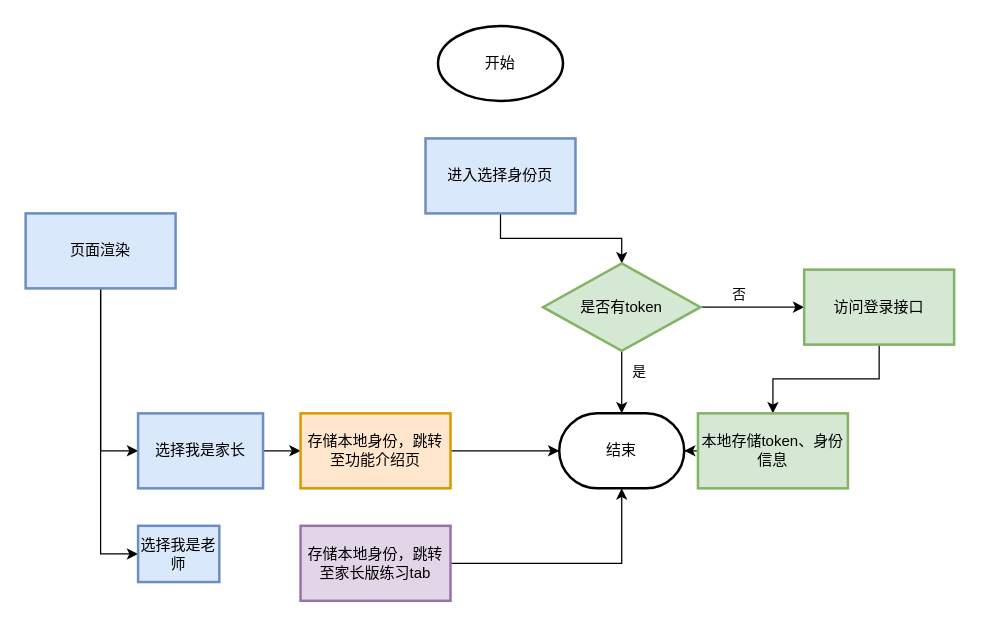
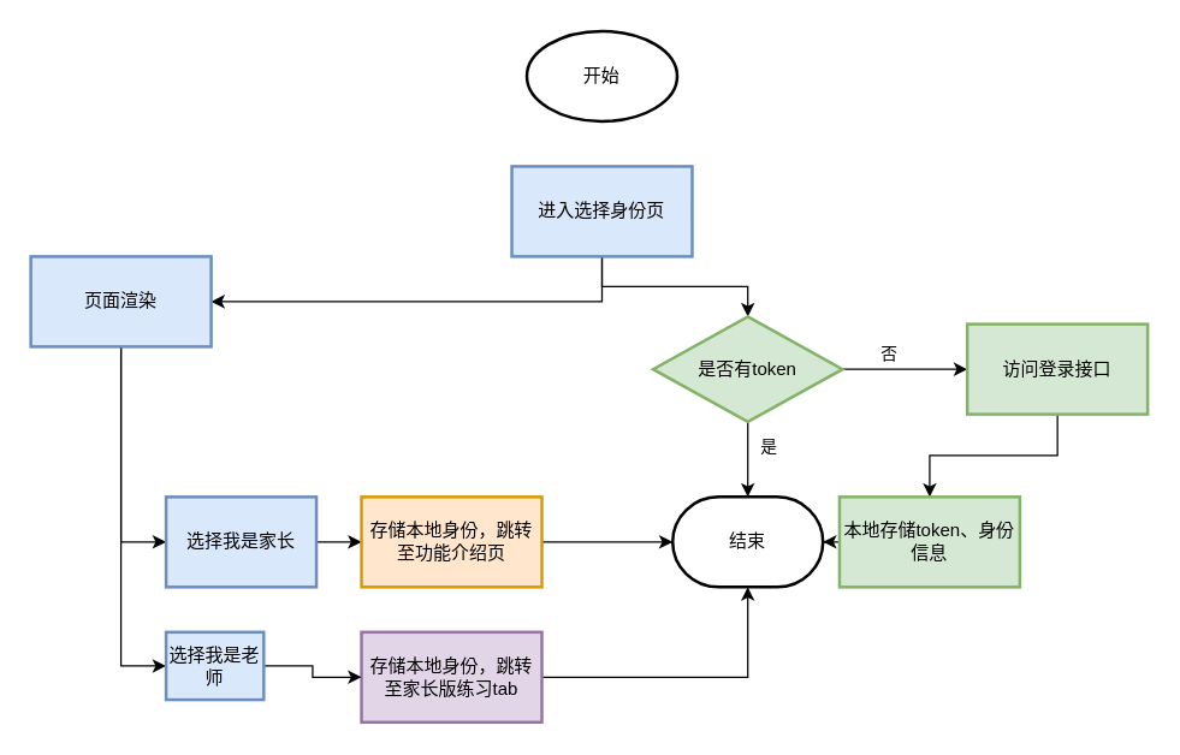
  <mxCell id="0" />
  <mxCell id="1" parent="0" />
  <mxCell id="2" value="开始" style="strokeWidth=2;html=1;shape=mxgraph.flowchart.start_1;whiteSpace=wrap;" parent="1" vertex="1"><mxGeometry x="350" y="20" width="100" height="60" as="geometry" /></mxCell>
  <mxCell id="3" style="edgeStyle=orthogonalEdgeStyle;rounded=0;orthogonalLoop=1;jettySize=auto;html=1;entryX=0.5;entryY=0;entryDx=0;entryDy=0;entryPerimeter=0;" parent="1" source="5" target="13" edge="1"><mxGeometry relative="1" as="geometry"><mxPoint x="440" y="220" as="targetPoint" /></mxGeometry></mxCell>
+ <mxCell id="4" style="edgeStyle=orthogonalEdgeStyle;rounded=0;orthogonalLoop=1;jettySize=auto;html=1;exitX=0.5;exitY=1;exitDx=0;exitDy=0;" edge="1" parent="1" source="5" target="8"><mxGeometry relative="1" as="geometry" /></mxCell>
  <mxCell id="5" value="进入选择身份页" style="whiteSpace=wrap;html=1;strokeWidth=2;fillColor=#dae8fc;strokeColor=#6c8ebf;" parent="1" vertex="1"><mxGeometry x="340" y="110" width="120" height="60" as="geometry" /></mxCell>
  <mxCell id="6" value="" style="edgeStyle=orthogonalEdgeStyle;rounded=0;orthogonalLoop=1;jettySize=auto;html=1;entryX=0;entryY=0.5;entryDx=0;entryDy=0;exitX=0.5;exitY=1;exitDx=0;exitDy=0;" parent="1" source="8" target="20" edge="1"><mxGeometry relative="1" as="geometry" /></mxCell>
  <mxCell id="7" style="edgeStyle=orthogonalEdgeStyle;rounded=0;orthogonalLoop=1;jettySize=auto;html=1;entryX=0;entryY=0.5;entryDx=0;entryDy=0;" edge="1" parent="1" source="8" target="26"><mxGeometry relative="1" as="geometry" /></mxCell>
  <mxCell id="8" value="页面渲染" style="whiteSpace=wrap;html=1;strokeWidth=2;fillColor=#dae8fc;strokeColor=#6c8ebf;" parent="1" vertex="1"><mxGeometry x="20" y="170" width="120" height="60" as="geometry" /></mxCell>
  <mxCell id="9" value="" style="edgeStyle=orthogonalEdgeStyle;rounded=0;orthogonalLoop=1;jettySize=auto;html=1;" parent="1" source="13" target="18" edge="1"><mxGeometry relative="1" as="geometry"><mxPoint x="497" y="320" as="targetPoint" /></mxGeometry></mxCell>
  <mxCell id="10" value="是" style="edgeLabel;html=1;align=center;verticalAlign=middle;resizable=0;points=[];" parent="9" vertex="1" connectable="0"><mxGeometry x="-0.359" y="-2" relative="1" as="geometry"><mxPoint x="15" as="offset" /></mxGeometry></mxCell>
  <mxCell id="11" value="" style="edgeStyle=orthogonalEdgeStyle;rounded=0;orthogonalLoop=1;jettySize=auto;html=1;" parent="1" source="13" target="15" edge="1"><mxGeometry relative="1" as="geometry" /></mxCell>
  <mxCell id="12" value="否" style="edgeLabel;html=1;align=center;verticalAlign=middle;resizable=0;points=[];" parent="11" vertex="1" connectable="0"><mxGeometry x="-0.349" y="1" relative="1" as="geometry"><mxPoint x="3" y="-10" as="offset" /></mxGeometry></mxCell>
  <mxCell id="13" value="是否有token" style="strokeWidth=2;html=1;shape=mxgraph.flowchart.decision;whiteSpace=wrap;fillColor=#d5e8d4;strokeColor=#82b366;" parent="1" vertex="1"><mxGeometry x="434" y="210" width="126" height="70" as="geometry" /></mxCell>
  <mxCell id="14" value="" style="edgeStyle=orthogonalEdgeStyle;rounded=0;orthogonalLoop=1;jettySize=auto;html=1;" parent="1" source="15" target="17" edge="1"><mxGeometry relative="1" as="geometry" /></mxCell>
  <mxCell id="15" value="访问登录接口" style="whiteSpace=wrap;html=1;strokeWidth=2;fillColor=#d5e8d4;strokeColor=#82b366;" parent="1" vertex="1"><mxGeometry x="643" y="215" width="120" height="60" as="geometry" /></mxCell>
  <mxCell id="16" value="" style="edgeStyle=orthogonalEdgeStyle;rounded=0;orthogonalLoop=1;jettySize=auto;html=1;" parent="1" source="17" target="18" edge="1"><mxGeometry relative="1" as="geometry" /></mxCell>
  <mxCell id="17" value="本地存储token、身份信息" style="whiteSpace=wrap;html=1;strokeWidth=2;fillColor=#d5e8d4;strokeColor=#82b366;" parent="1" vertex="1"><mxGeometry x="558" y="330" width="120" height="60" as="geometry" /></mxCell>
  <mxCell id="18" value="结束" style="strokeWidth=2;html=1;shape=mxgraph.flowchart.terminator;whiteSpace=wrap;" parent="1" vertex="1"><mxGeometry x="447" y="330" width="100" height="60" as="geometry" /></mxCell>
  <mxCell id="19" value="" style="edgeStyle=orthogonalEdgeStyle;rounded=0;orthogonalLoop=1;jettySize=auto;html=1;" edge="1" parent="1" source="20" target="24"><mxGeometry relative="1" as="geometry" /></mxCell>
  <mxCell id="20" value="选择我是家长" style="whiteSpace=wrap;html=1;strokeWidth=2;fillColor=#dae8fc;strokeColor=#6c8ebf;" parent="1" vertex="1"><mxGeometry x="110" y="330" width="100" height="60" as="geometry" /></mxCell>
  <mxCell id="21" style="edgeStyle=orthogonalEdgeStyle;rounded=0;orthogonalLoop=1;jettySize=auto;html=1;entryX=0.5;entryY=1;entryDx=0;entryDy=0;entryPerimeter=0;" parent="1" source="22" target="18" edge="1"><mxGeometry relative="1" as="geometry" /></mxCell>
  <mxCell id="22" value="存储本地身份，跳转至家长版练习tab" style="whiteSpace=wrap;html=1;strokeWidth=2;fillColor=#e1d5e7;strokeColor=#9673a6;" parent="1" vertex="1"><mxGeometry x="240" y="420" width="120" height="60" as="geometry" /></mxCell>
  <mxCell id="23" value="" style="edgeStyle=orthogonalEdgeStyle;rounded=0;orthogonalLoop=1;jettySize=auto;html=1;" edge="1" parent="1" source="24" target="18"><mxGeometry relative="1" as="geometry" /></mxCell>
  <mxCell id="24" value="存储本地身份，跳转至功能介绍页" style="whiteSpace=wrap;html=1;strokeColor=#d79b00;strokeWidth=2;fillColor=#ffe6cc;" vertex="1" parent="1"><mxGeometry x="240" y="330" width="120" height="60" as="geometry" /></mxCell>
+ <mxCell id="25" value="" style="edgeStyle=orthogonalEdgeStyle;rounded=0;orthogonalLoop=1;jettySize=auto;html=1;" edge="1" parent="1" source="26" target="22"><mxGeometry relative="1" as="geometry" /></mxCell>
  <mxCell id="26" value="选择我是老师" style="whiteSpace=wrap;html=1;strokeWidth=2;fillColor=#dae8fc;strokeColor=#6c8ebf;" vertex="1" parent="1"><mxGeometry x="110" y="420" width="65" height="45" as="geometry" /></mxCell>
